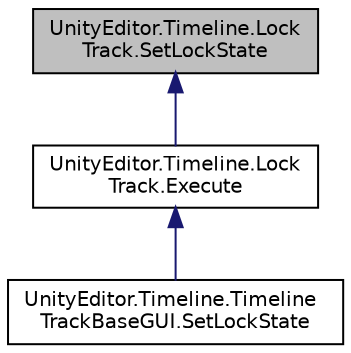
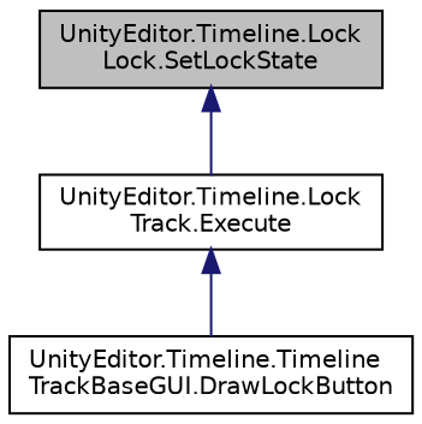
  digraph {
    rankdir=TB
    node [color=black fillcolor=white fontname=Helvetica fontsize=10 shape=record style=filled]
    edge [color=midnightblue dir=back fontname=Helvetica fontsize=10 labelfontname=Helvetica labelfontsize=10 style=solid]
-   n1 [fillcolor=grey75 fontcolor=black height=0.2 label="UnityEditor.Timeline.Lock\lTrack.SetLockState" width=0.4]
+   n1 [fillcolor=grey75 fontcolor=black height=0.2 label="UnityEditor.Timeline.Lock\lLock.SetLockState" width=0.4]
    n2 [height=0.2 label="UnityEditor.Timeline.Lock\lTrack.Execute" width=0.4]
-   n3 [height=0.2 label="UnityEditor.Timeline.Timeline\lTrackBaseGUI.SetLockState" width=0.4]
+   n3 [height=0.2 label="UnityEditor.Timeline.Timeline\lTrackBaseGUI.DrawLockButton" width=0.4]
    n1 -> n2
    n2 -> n3
  }
